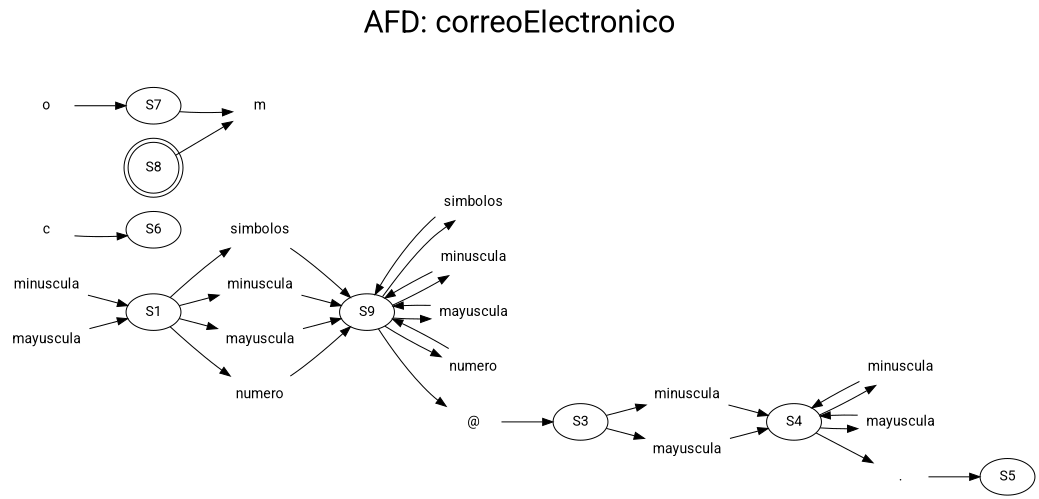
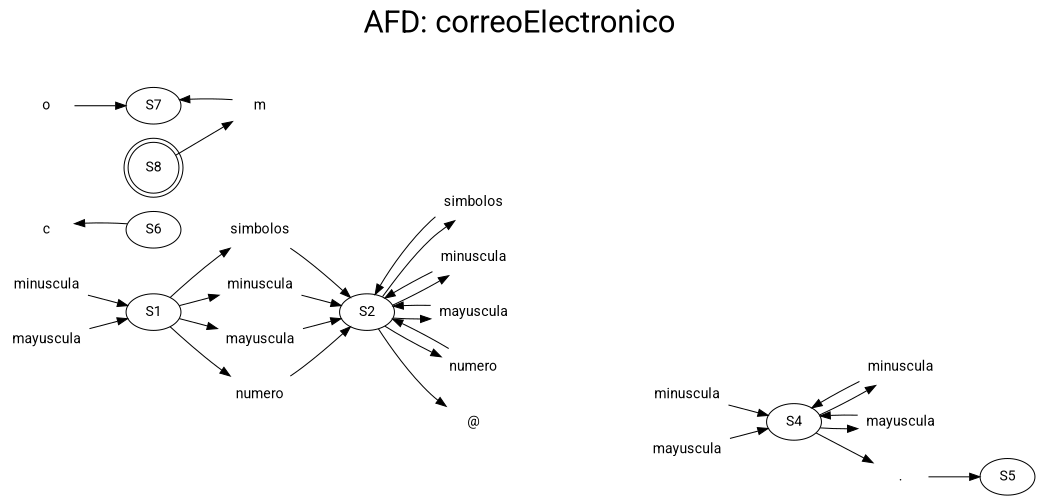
  digraph {
    fontname=Roboto
    fontsize=30
    label=<AFD: correoElectronico>
    labelloc=t
    rankdir=LR
    node [fontname=Roboto shape=none]
    edge [fontname=Roboto]
    n1 [label=minuscula]
    S1 [shape=""]
    n3 [label=simbolos]
    n4 [label=minuscula]
    n5 [label=mayuscula]
    n6 [label=numero]
    n7 [label=mayuscula]
-   S2 [label=S9 shape=""]
+   S2 [shape=""]
    n9 [label=simbolos]
    n10 [label=minuscula]
    n11 [label=mayuscula]
    n12 [label=numero]
    n13 [label="@"]
-   S3 [shape=""]
    n15 [label=minuscula]
    n16 [label=mayuscula]
    S4 [shape=""]
    n18 [label=minuscula]
    n19 [label=mayuscula]
    n20 [label="."]
    S5 [shape=""]
    n22 [label=c]
    S6 [shape=""]
    n24 [label=o]
    S7 [shape=""]
    n26 [label=m]
    S8 [shape=doublecircle]
    n1 -> S1
    S1 -> n3
    S1 -> n4
    S1 -> n5
    S1 -> n6
    n3 -> S2
    n4 -> S2
    n5 -> S2
    n6 -> S2
    n7 -> S1
    S2 -> n9
    S2 -> n10
    S2 -> n11
    S2 -> n12
    S2 -> n13
    n9 -> S2
    n10 -> S2
    n11 -> S2
    n12 -> S2
-   n13 -> S3
-   S3 -> n15
-   S3 -> n16
    n15 -> S4
    n16 -> S4
    S4 -> n18
    S4 -> n19
    S4 -> n20
    n18 -> S4
    n19 -> S4
    n20 -> S5
-   n22 -> S6
+   S6 -> n22
    n24 -> S7
-   S7 -> n26
+   n26 -> S7
    S8 -> n26
  }
